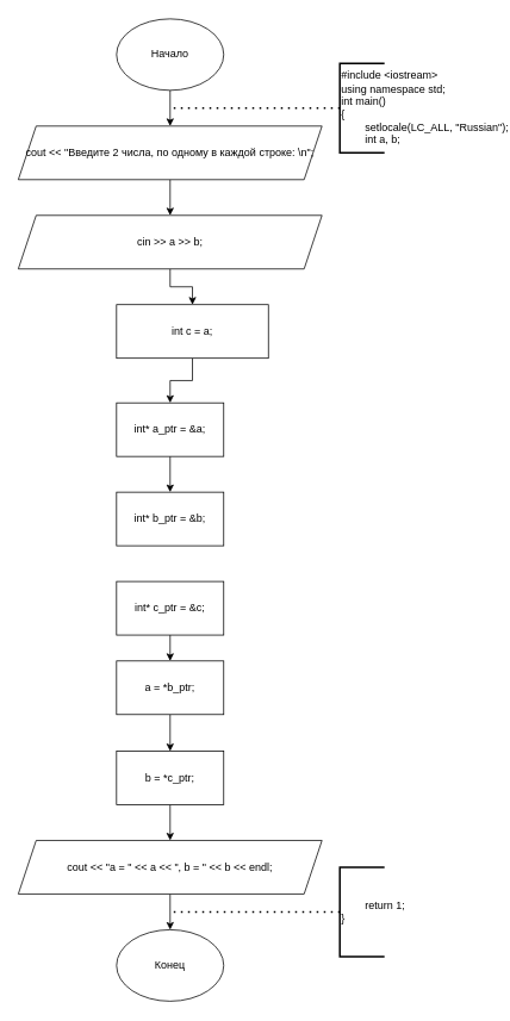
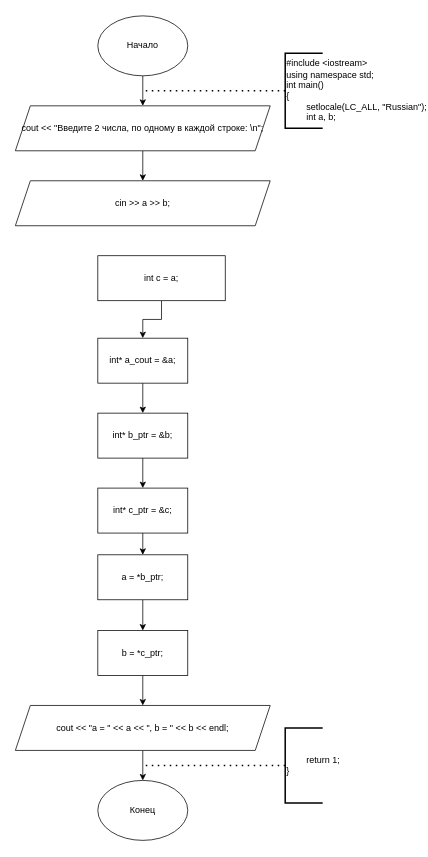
  <mxCell id="0" />
  <mxCell id="1" parent="0" />
  <mxCell id="2" style="edgeStyle=orthogonalEdgeStyle;rounded=0;orthogonalLoop=1;jettySize=auto;html=1;exitX=0.5;exitY=1;exitDx=0;exitDy=0;entryX=0.5;entryY=0;entryDx=0;entryDy=0;" edge="1" parent="1" source="3" target="5"><mxGeometry relative="1" as="geometry" /></mxCell>
  <mxCell id="3" value="Начало" style="ellipse;whiteSpace=wrap;html=1;" vertex="1" parent="1"><mxGeometry x="130" y="20" width="120" height="80" as="geometry" /></mxCell>
  <mxCell id="4" style="edgeStyle=orthogonalEdgeStyle;rounded=0;orthogonalLoop=1;jettySize=auto;html=1;exitX=0.5;exitY=1;exitDx=0;exitDy=0;entryX=0.5;entryY=0;entryDx=0;entryDy=0;" edge="1" parent="1" source="5" target="7"><mxGeometry relative="1" as="geometry" /></mxCell>
  <mxCell id="5" value="&lt;div&gt;cout &amp;lt;&amp;lt; &quot;Введите 2 числа, по одному в каждой строке: \n&quot;;&lt;/div&gt;" style="shape=parallelogram;perimeter=parallelogramPerimeter;whiteSpace=wrap;html=1;fixedSize=1;" vertex="1" parent="1"><mxGeometry x="20" y="140" width="340" height="60" as="geometry" /></mxCell>
- <mxCell id="6" style="edgeStyle=orthogonalEdgeStyle;rounded=0;orthogonalLoop=1;jettySize=auto;html=1;exitX=0.5;exitY=1;exitDx=0;exitDy=0;entryX=0.5;entryY=0;entryDx=0;entryDy=0;" edge="1" parent="1" source="7" target="11"><mxGeometry relative="1" as="geometry" /></mxCell>
  <mxCell id="7" value="&lt;div&gt;cin &amp;gt;&amp;gt; a &amp;gt;&amp;gt; b;&lt;/div&gt;" style="shape=parallelogram;perimeter=parallelogramPerimeter;whiteSpace=wrap;html=1;fixedSize=1;" vertex="1" parent="1"><mxGeometry x="20" y="240" width="340" height="60" as="geometry" /></mxCell>
  <mxCell id="8" value="" style="endArrow=none;dashed=1;html=1;dashPattern=1 3;strokeWidth=2;rounded=0;" edge="1" parent="1"><mxGeometry width="50" height="50" relative="1" as="geometry"><mxPoint x="380" y="120" as="sourcePoint" /><mxPoint x="190" y="120" as="targetPoint" /></mxGeometry></mxCell>
  <mxCell id="9" value="&lt;div&gt;#include &amp;lt;iostream&amp;gt;&lt;/div&gt;&lt;div&gt;using namespace std;&lt;/div&gt;&lt;div&gt;int main()&lt;/div&gt;&lt;div&gt;{&lt;/div&gt;&lt;div&gt;&lt;span style=&quot;white-space-collapse: collapse;&quot;&gt;&lt;span style=&quot;white-space-collapse: preserve;&quot;&gt;&#09;&lt;/span&gt;setlocale(LC_ALL, &quot;Russian&quot;);&lt;/span&gt;&lt;/div&gt;&lt;div&gt;&lt;span style=&quot;white-space-collapse: collapse;&quot;&gt;&lt;span style=&quot;white-space-collapse: preserve;&quot;&gt;&#09;&lt;/span&gt;int a, b;&lt;/span&gt;&lt;/div&gt;" style="strokeWidth=2;html=1;shape=mxgraph.flowchart.annotation_1;align=left;pointerEvents=1;" vertex="1" parent="1"><mxGeometry x="380" y="70" width="50" height="100" as="geometry" /></mxCell>
  <mxCell id="10" style="edgeStyle=orthogonalEdgeStyle;rounded=0;orthogonalLoop=1;jettySize=auto;html=1;exitX=0.5;exitY=1;exitDx=0;exitDy=0;" edge="1" parent="1" source="11" target="13"><mxGeometry relative="1" as="geometry" /></mxCell>
  <mxCell id="11" value="int c = a;" style="rounded=0;whiteSpace=wrap;html=1;" vertex="1" parent="1"><mxGeometry x="130" y="340" width="170" height="60" as="geometry" /></mxCell>
  <mxCell id="12" style="edgeStyle=orthogonalEdgeStyle;rounded=0;orthogonalLoop=1;jettySize=auto;html=1;exitX=0.5;exitY=1;exitDx=0;exitDy=0;entryX=0.5;entryY=0;entryDx=0;entryDy=0;" edge="1" parent="1" source="13" target="15"><mxGeometry relative="1" as="geometry" /></mxCell>
- <mxCell id="13" value="int* a_ptr = &amp;amp;a;" style="rounded=0;whiteSpace=wrap;html=1;" vertex="1" parent="1"><mxGeometry x="130" y="450" width="120" height="60" as="geometry" /></mxCell>
+ <mxCell id="13" value="int* a_cout = &amp;amp;a;" style="rounded=0;whiteSpace=wrap;html=1;" vertex="1" parent="1"><mxGeometry x="130" y="450" width="120" height="60" as="geometry" /></mxCell>
+ <mxCell id="14" style="edgeStyle=orthogonalEdgeStyle;rounded=0;orthogonalLoop=1;jettySize=auto;html=1;exitX=0.5;exitY=1;exitDx=0;exitDy=0;entryX=0.5;entryY=0;entryDx=0;entryDy=0;" edge="1" parent="1" source="15" target="17"><mxGeometry relative="1" as="geometry" /></mxCell>
  <mxCell id="15" value="int* b_ptr = &amp;amp;b;" style="rounded=0;whiteSpace=wrap;html=1;" vertex="1" parent="1"><mxGeometry x="130" y="550" width="120" height="60" as="geometry" /></mxCell>
  <mxCell id="16" style="edgeStyle=orthogonalEdgeStyle;rounded=0;orthogonalLoop=1;jettySize=auto;html=1;exitX=0.5;exitY=1;exitDx=0;exitDy=0;entryX=0.5;entryY=0;entryDx=0;entryDy=0;" edge="1" parent="1" source="17" target="19"><mxGeometry relative="1" as="geometry" /></mxCell>
  <mxCell id="17" value="int* c_ptr = &amp;amp;c;" style="rounded=0;whiteSpace=wrap;html=1;" vertex="1" parent="1"><mxGeometry x="130" y="650" width="120" height="60" as="geometry" /></mxCell>
  <mxCell id="18" style="edgeStyle=orthogonalEdgeStyle;rounded=0;orthogonalLoop=1;jettySize=auto;html=1;exitX=0.5;exitY=1;exitDx=0;exitDy=0;entryX=0.5;entryY=0;entryDx=0;entryDy=0;" edge="1" parent="1" source="19" target="21"><mxGeometry relative="1" as="geometry" /></mxCell>
  <mxCell id="19" value="a = *b_ptr;" style="rounded=0;whiteSpace=wrap;html=1;" vertex="1" parent="1"><mxGeometry x="130" y="739" width="120" height="60" as="geometry" /></mxCell>
  <mxCell id="20" style="edgeStyle=orthogonalEdgeStyle;rounded=0;orthogonalLoop=1;jettySize=auto;html=1;exitX=0.5;exitY=1;exitDx=0;exitDy=0;entryX=0.5;entryY=0;entryDx=0;entryDy=0;" edge="1" parent="1" source="21" target="23"><mxGeometry relative="1" as="geometry" /></mxCell>
  <mxCell id="21" value="b = *c_ptr;" style="rounded=0;whiteSpace=wrap;html=1;" vertex="1" parent="1"><mxGeometry x="130" y="840" width="120" height="60" as="geometry" /></mxCell>
  <mxCell id="22" style="edgeStyle=orthogonalEdgeStyle;rounded=0;orthogonalLoop=1;jettySize=auto;html=1;exitX=0.5;exitY=1;exitDx=0;exitDy=0;entryX=0.5;entryY=0;entryDx=0;entryDy=0;" edge="1" parent="1" source="23" target="24"><mxGeometry relative="1" as="geometry" /></mxCell>
  <mxCell id="23" value="&lt;div&gt;cout &amp;lt;&amp;lt; &quot;a = &quot; &amp;lt;&amp;lt; a &amp;lt;&amp;lt; &quot;, b = &quot; &amp;lt;&amp;lt; b &amp;lt;&amp;lt; endl;&lt;/div&gt;" style="shape=parallelogram;perimeter=parallelogramPerimeter;whiteSpace=wrap;html=1;fixedSize=1;" vertex="1" parent="1"><mxGeometry x="20" y="940" width="340" height="60" as="geometry" /></mxCell>
  <mxCell id="24" value="Конец" style="ellipse;whiteSpace=wrap;html=1;" vertex="1" parent="1"><mxGeometry x="130" y="1040" width="120" height="80" as="geometry" /></mxCell>
  <mxCell id="25" value="" style="endArrow=none;dashed=1;html=1;dashPattern=1 3;strokeWidth=2;rounded=0;" edge="1" parent="1"><mxGeometry width="50" height="50" relative="1" as="geometry"><mxPoint x="380" y="1020" as="sourcePoint" /><mxPoint x="190" y="1020" as="targetPoint" /></mxGeometry></mxCell>
  <mxCell id="26" value="&lt;div&gt;&lt;span style=&quot;white-space-collapse: collapse;&quot;&gt;&lt;span style=&quot;white-space-collapse: preserve;&quot;&gt;&#09;&lt;/span&gt;return 1;&lt;/span&gt;&lt;/div&gt;&lt;div&gt;}&lt;/div&gt;" style="strokeWidth=2;html=1;shape=mxgraph.flowchart.annotation_1;align=left;pointerEvents=1;" vertex="1" parent="1"><mxGeometry x="380" y="970" width="50" height="100" as="geometry" /></mxCell>
